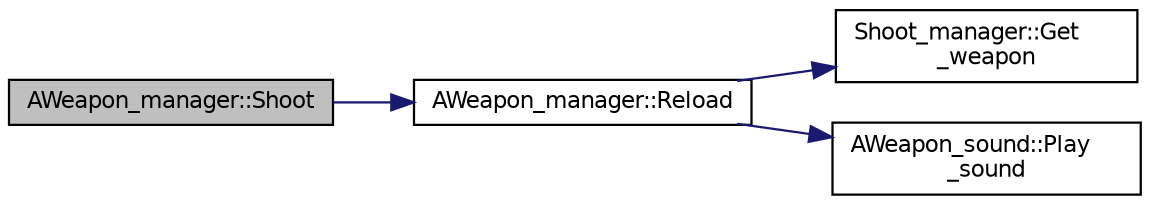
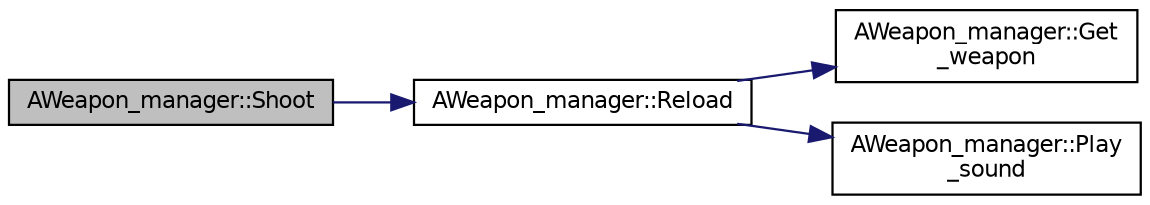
  digraph {
    rankdir=LR
    node [color=black fillcolor=white fontname=Helvetica fontsize=10 shape=record style=filled]
    edge [color=midnightblue fontname=Helvetica fontsize=10 labelfontname=Helvetica labelfontsize=10 style=solid]
    n1 [fillcolor=grey75 fontcolor=black height=0.2 label="AWeapon_manager::Shoot" width=0.4]
    n2 [height=0.2 label="AWeapon_manager::Reload" width=0.4]
-   n3 [height=0.2 label="Shoot_manager::Get\l_weapon" width=0.4]
-   n4 [height=0.2 label="AWeapon_sound::Play\l_sound" width=0.4]
+   n3 [height=0.2 label="AWeapon_manager::Get\l_weapon" width=0.4]
+   n4 [height=0.2 label="AWeapon_manager::Play\l_sound" width=0.4]
    n1 -> n2
    n2 -> n3
    n2 -> n4
  }
